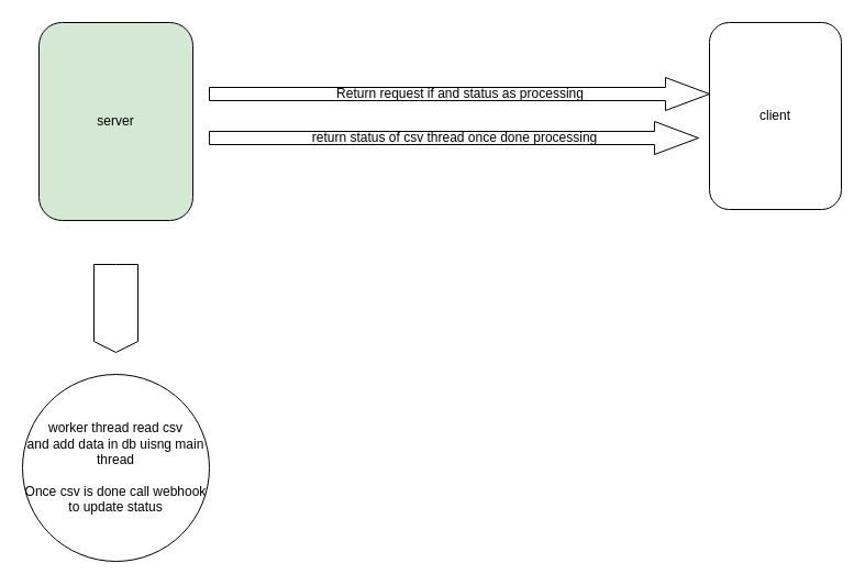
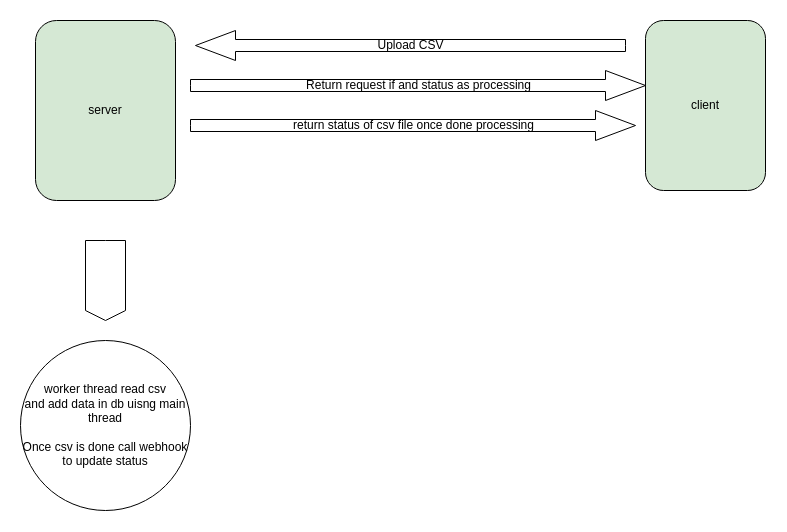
  <mxCell id="0" />
  <mxCell id="1" parent="0" />
  <mxCell id="2" value="server" style="rounded=1;whiteSpace=wrap;html=1;fillColor=#d5e8d4;" vertex="1" parent="1"><mxGeometry x="35" y="20" width="140" height="180" as="geometry" /></mxCell>
- <mxCell id="3" value="client" style="rounded=1;whiteSpace=wrap;html=1;" vertex="1" parent="1"><mxGeometry x="645" y="20" width="120" height="170" as="geometry" /></mxCell>
+ <mxCell id="3" value="client" style="rounded=1;whiteSpace=wrap;html=1;fillColor=#d5e8d4;" vertex="1" parent="1"><mxGeometry x="645" y="20" width="120" height="170" as="geometry" /></mxCell>
+ <mxCell id="4" value="Upload CSV" style="html=1;shadow=0;dashed=0;align=center;verticalAlign=middle;shape=mxgraph.arrows2.arrow;dy=0.6;dx=40;flipH=1;notch=0;" vertex="1" parent="1"><mxGeometry x="195" y="30" width="430" height="30" as="geometry" /></mxCell>
  <mxCell id="5" value="" style="html=1;shadow=0;dashed=0;align=center;verticalAlign=middle;shape=mxgraph.arrows2.arrow;dy=0;dx=10;notch=0;direction=south;" vertex="1" parent="1"><mxGeometry x="85" y="240" width="40" height="80" as="geometry" /></mxCell>
  <mxCell id="6" value="worker thread read csv&lt;br&gt;and add data in db uisng main thread&lt;br&gt;&lt;br&gt;Once csv is done call webhook to update status" style="ellipse;whiteSpace=wrap;html=1;aspect=fixed;" vertex="1" parent="1"><mxGeometry x="20" y="340" width="170" height="170" as="geometry" /></mxCell>
  <mxCell id="7" value="Return request if and status as processing" style="html=1;shadow=0;dashed=0;align=center;verticalAlign=middle;shape=mxgraph.arrows2.arrow;dy=0.6;dx=40;notch=0;" vertex="1" parent="1"><mxGeometry x="190" y="70" width="455" height="30" as="geometry" /></mxCell>
- <mxCell id="8" value="return status of csv thread once done processing" style="html=1;shadow=0;dashed=0;align=center;verticalAlign=middle;shape=mxgraph.arrows2.arrow;dy=0.6;dx=40;notch=0;" vertex="1" parent="1"><mxGeometry x="190" y="110" width="445" height="30" as="geometry" /></mxCell>
+ <mxCell id="8" value="return status of csv file once done processing" style="html=1;shadow=0;dashed=0;align=center;verticalAlign=middle;shape=mxgraph.arrows2.arrow;dy=0.6;dx=40;notch=0;" vertex="1" parent="1"><mxGeometry x="190" y="110" width="445" height="30" as="geometry" /></mxCell>
